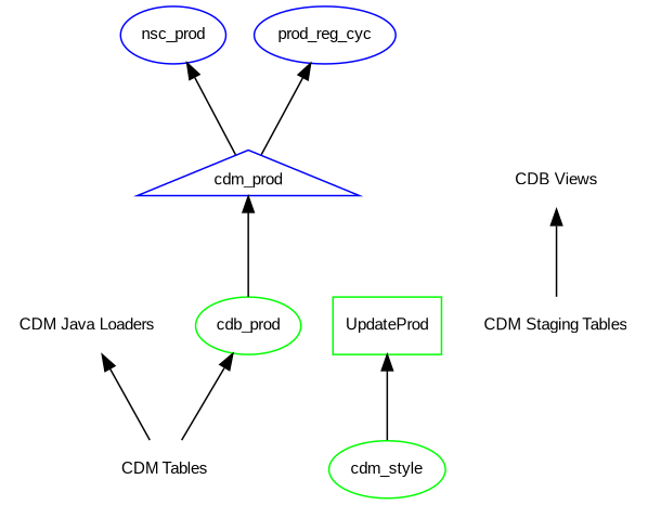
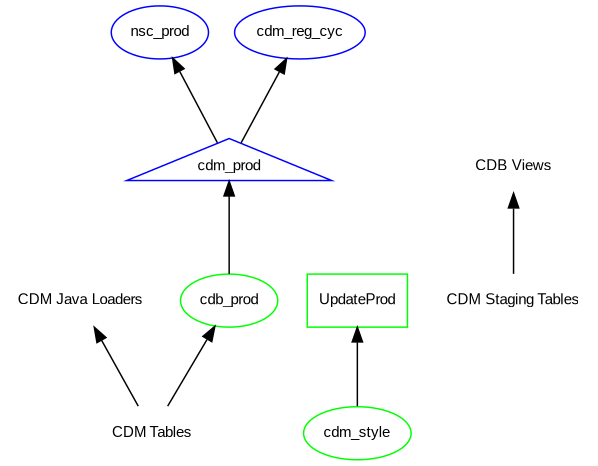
  digraph {
    concentrate=true
    rankdir=BT
    ranksep=.75
    node [fontname=Arial fontsize=10 shape=plaintext color=blue]
    edge [fontname=Arial fontsize=8]
    "CDM Tables" [color=""]
    n2 [color=green label=cdm_style shape=ellipse]
    "CDM Java Loaders" [color=""]
    n4 [color=green label=UpdateProd shape=rectangle]
    "CDM Staging Tables"
    n6 [color=green label=cdb_prod shape=ellipse]
    "CDB Views" [color=""]
    n8 [label=cdm_prod shape=triangle]
    n9 [label=nsc_prod shape=ellipse]
-   n10 [label=prod_reg_cyc shape=ellipse]
+   n10 [label=cdm_reg_cyc shape=ellipse]
    subgraph sub_1 {
      rank=same
      "CDM Tables"
      n2
    }
    subgraph sub_2 {
      rank=same
      "CDM Java Loaders"
      n4
    }
    subgraph sub_3 {
      rank=same
      "CDM Staging Tables"
      n6
    }
    subgraph sub_4 {
      rank=same
      "CDB Views"
      n8
    }
    subgraph sub_5 {
      rank=same
      n9
      n10
    }
    "CDM Tables" -> "CDM Java Loaders"
    "CDM Tables" -> n6
    n2 -> n4
    "CDM Staging Tables" -> "CDB Views"
    n6 -> n8
    n8 -> n9
    n8 -> n10
  }
